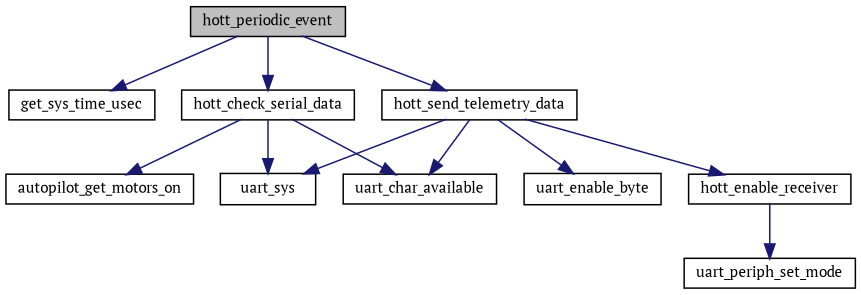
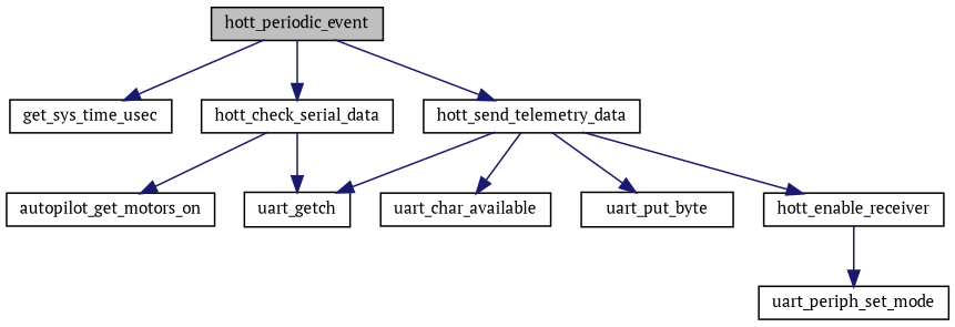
  digraph {
    fontname="PT Serif"
    rankdir=TB
    node [color=black fillcolor=white fontname="PT Serif" fontsize=10 shape=record style=filled]
    edge [color=midnightblue fontname="PT Serif" fontsize=10 labelfontname=FreeSans labelfontsize=10 style=solid]
    n1 [fillcolor=grey75 fontcolor=black height=0.2 label=hott_periodic_event width=0.4]
    n2 [height=0.2 label=get_sys_time_usec width=0.4]
    n3 [height=0.2 label=hott_check_serial_data width=0.4]
    n4 [height=0.2 label=hott_send_telemetry_data width=0.4]
    n5 [height=0.2 label=autopilot_get_motors_on width=0.4]
    n6 [height=0.2 label=uart_char_available width=0.4]
-   n7 [height=0.2 label=uart_sys width=0.4]
+   n7 [height=0.2 label=uart_getch width=0.4]
    n8 [height=0.2 label=hott_enable_receiver width=0.4]
-   n9 [height=0.2 label=uart_enable_byte width=0.4]
+   n9 [height=0.2 label=uart_put_byte width=0.4]
    n10 [height=0.2 label=uart_periph_set_mode width=0.4]
    n1 -> n2
    n1 -> n3
    n1 -> n4
    n3 -> n5
-   n3 -> n6
    n3 -> n7
    n4 -> n6
    n4 -> n7
    n4 -> n8
    n4 -> n9
    n8 -> n10
  }
